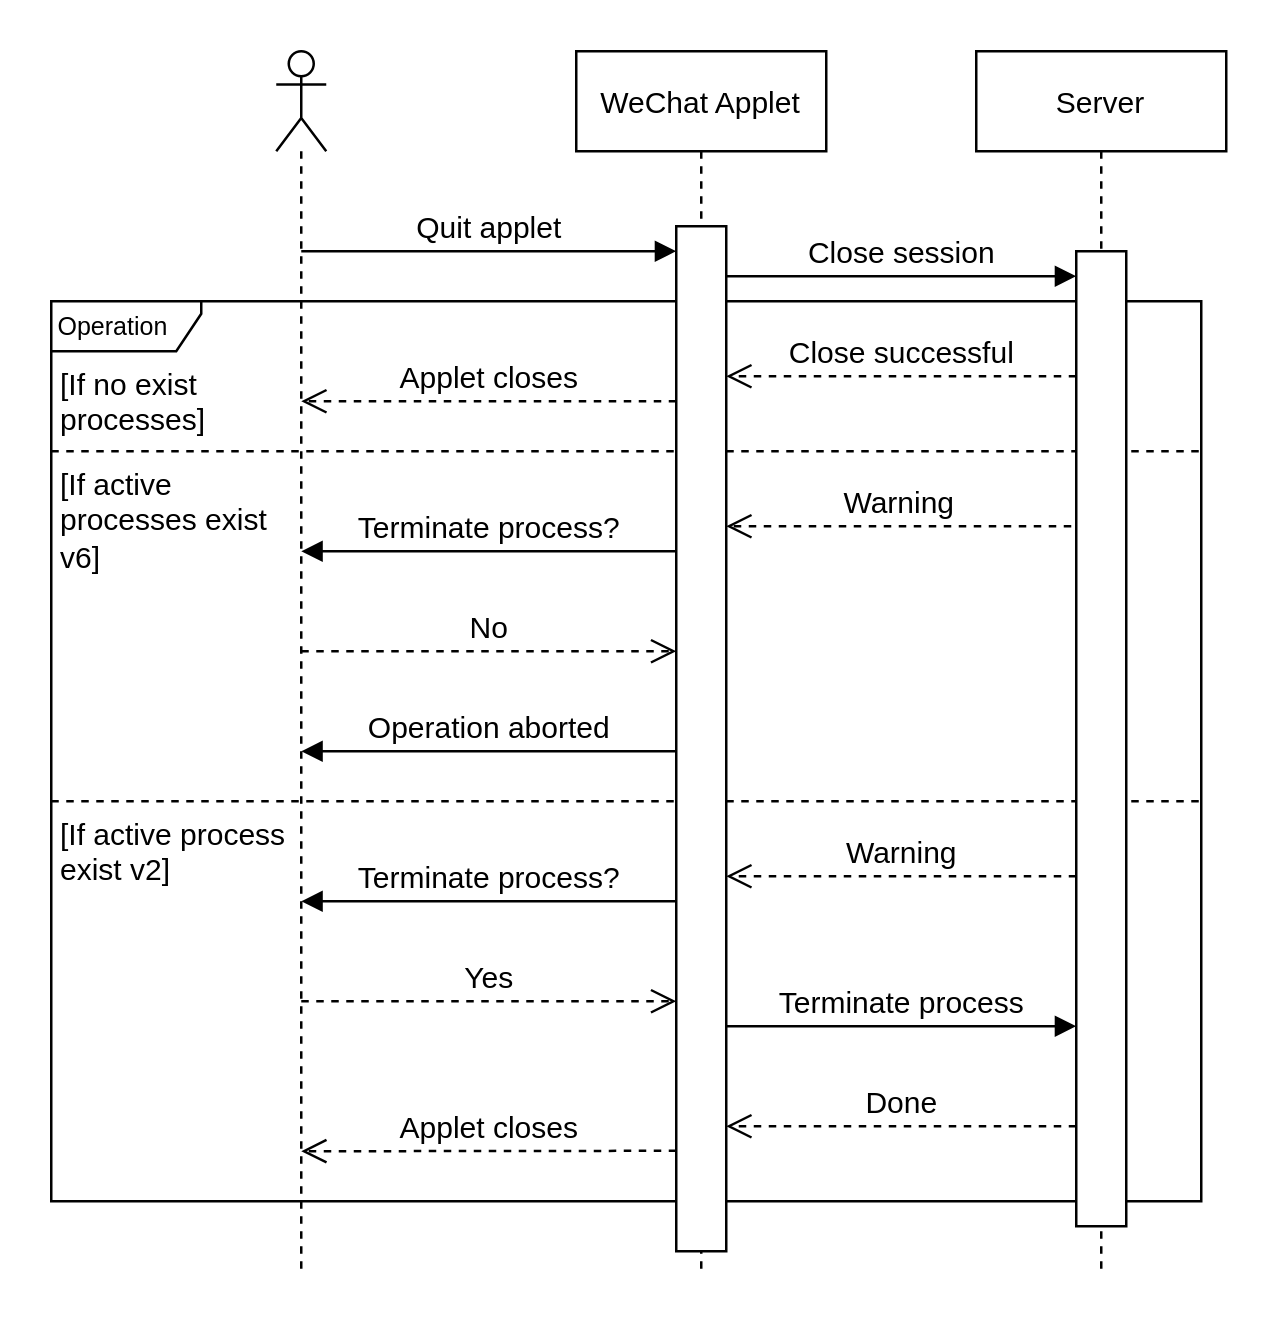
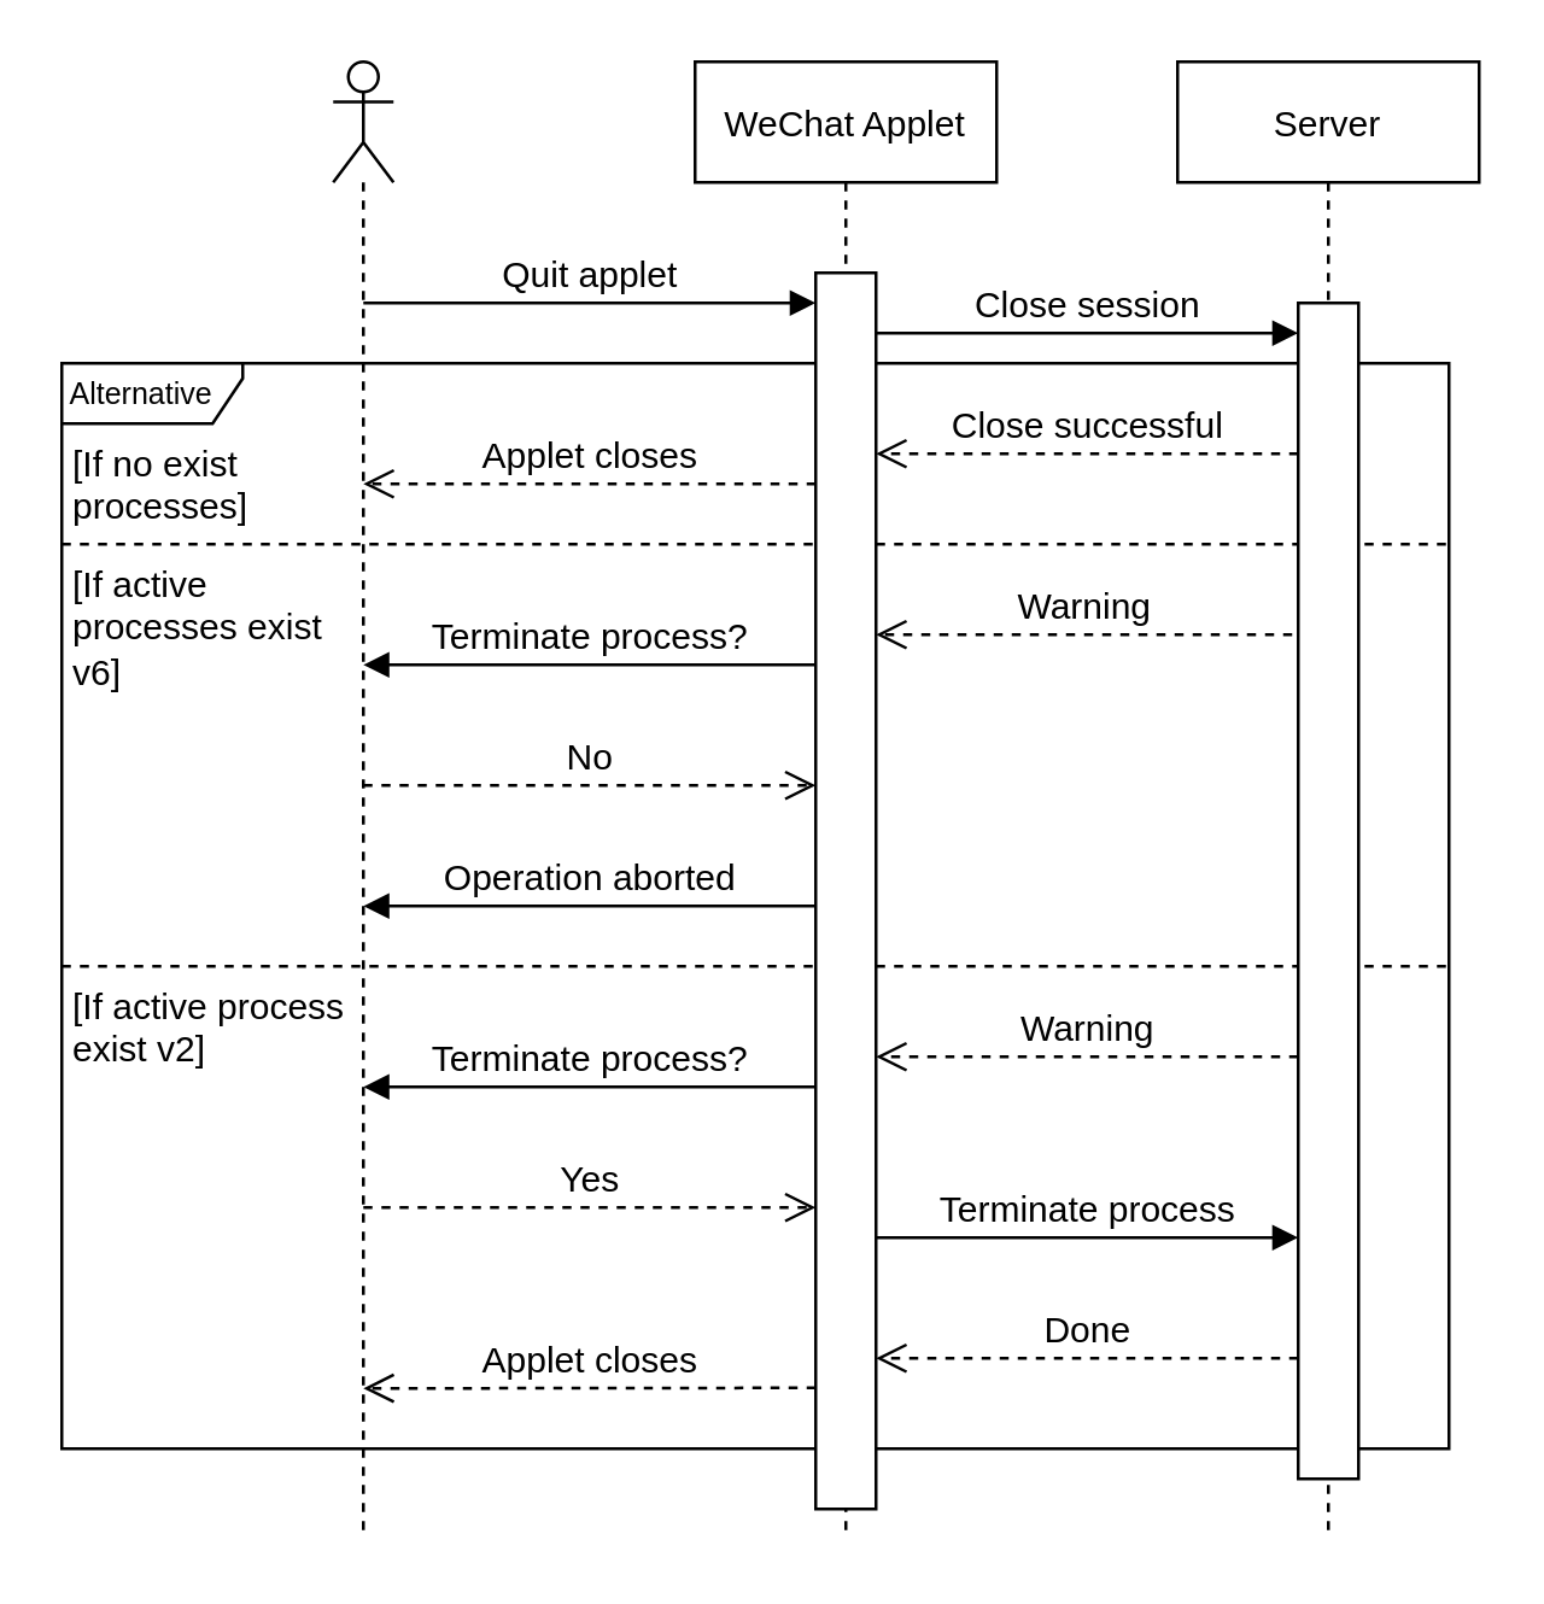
  <mxCell id="0" />
  <mxCell id="1" parent="0" />
  <mxCell id="2" value="" style="endArrow=none;dashed=1;html=1;" parent="1" edge="1"><mxGeometry width="50" height="50" relative="1" as="geometry"><mxPoint x="20" y="320" as="sourcePoint" /><mxPoint x="480" y="320" as="targetPoint" /></mxGeometry></mxCell>
- <mxCell id="3" value="&lt;font style=&quot;font-size: 10px&quot;&gt;Operation&lt;/font&gt;" style="shape=umlFrame;tabWidth=110;tabHeight=30;tabPosition=left;html=1;boundedLbl=1;labelInHeader=1;width=60;height=20;align=left;spacingLeft=1;container=0;" parent="1" vertex="1"><mxGeometry x="20" y="120" width="460" height="360" as="geometry" /></mxCell>
+ <mxCell id="3" value="&lt;font style=&quot;font-size: 10px&quot;&gt;Alternative&lt;/font&gt;" style="shape=umlFrame;tabWidth=110;tabHeight=30;tabPosition=left;html=1;boundedLbl=1;labelInHeader=1;width=60;height=20;align=left;spacingLeft=1;container=0;" parent="1" vertex="1"><mxGeometry x="20" y="120" width="460" height="360" as="geometry" /></mxCell>
  <mxCell id="4" value="" style="endArrow=none;dashed=1;html=1;" parent="1" edge="1"><mxGeometry width="50" height="50" relative="1" as="geometry"><mxPoint x="20" y="180" as="sourcePoint" /><mxPoint x="480" y="180" as="targetPoint" /></mxGeometry></mxCell>
  <mxCell id="5" value="WeChat Applet" style="shape=umlLifeline;perimeter=lifelinePerimeter;container=1;collapsible=0;recursiveResize=0;rounded=0;shadow=0;strokeWidth=1;" parent="1" vertex="1"><mxGeometry x="230" y="20" width="100" height="490" as="geometry" /></mxCell>
  <mxCell id="6" value="" style="shape=umlLifeline;participant=umlActor;perimeter=lifelinePerimeter;whiteSpace=wrap;html=1;container=1;collapsible=0;recursiveResize=0;verticalAlign=top;spacingTop=36;outlineConnect=0;fontSize=12;align=left;" parent="1" vertex="1"><mxGeometry x="110" y="20" width="20" height="490" as="geometry" /></mxCell>
  <mxCell id="7" value="" style="rounded=0;whiteSpace=wrap;html=1;fontSize=12;align=left;" parent="1" vertex="1"><mxGeometry x="270" y="90" width="20" height="410" as="geometry" /></mxCell>
  <mxCell id="8" value="Server" style="shape=umlLifeline;perimeter=lifelinePerimeter;container=1;collapsible=0;recursiveResize=0;rounded=0;shadow=0;strokeWidth=1;" parent="1" vertex="1"><mxGeometry x="390" y="20" width="100" height="490" as="geometry" /></mxCell>
  <mxCell id="9" value="" style="rounded=0;whiteSpace=wrap;html=1;fontSize=12;align=left;" parent="8" vertex="1"><mxGeometry x="40" y="80" width="20" height="390" as="geometry" /></mxCell>
  <mxCell id="10" value="Close session" style="html=1;verticalAlign=bottom;endArrow=block;fontSize=12;" parent="1" edge="1"><mxGeometry width="80" relative="1" as="geometry"><mxPoint x="290" y="110" as="sourcePoint" /><mxPoint x="430" y="110" as="targetPoint" /></mxGeometry></mxCell>
  <mxCell id="11" value="Quit applet" style="html=1;verticalAlign=bottom;endArrow=block;fontSize=12;" parent="1" edge="1"><mxGeometry width="80" relative="1" as="geometry"><mxPoint x="120" y="100" as="sourcePoint" /><mxPoint x="270" y="100" as="targetPoint" /></mxGeometry></mxCell>
  <mxCell id="12" value="Warning" style="html=1;verticalAlign=bottom;endArrow=open;dashed=1;endSize=8;fontSize=12;" parent="1" edge="1"><mxGeometry x="200" y="190" as="geometry"><mxPoint x="428" y="210" as="sourcePoint" /><mxPoint x="290" y="210" as="targetPoint" /></mxGeometry></mxCell>
  <mxCell id="13" value="Warning" style="html=1;verticalAlign=bottom;endArrow=open;dashed=1;endSize=8;fontSize=12;" parent="1" edge="1"><mxGeometry x="200" y="330" as="geometry"><mxPoint x="430" y="350" as="sourcePoint" /><mxPoint x="290" y="350" as="targetPoint" /></mxGeometry></mxCell>
  <mxCell id="14" value="Terminate process" style="html=1;verticalAlign=bottom;endArrow=block;fontSize=12;" parent="1" edge="1"><mxGeometry width="80" relative="1" as="geometry"><mxPoint x="290" y="410" as="sourcePoint" /><mxPoint x="430" y="410" as="targetPoint" /></mxGeometry></mxCell>
  <mxCell id="15" value="Done" style="html=1;verticalAlign=bottom;endArrow=open;dashed=1;endSize=8;fontSize=12;" parent="1" edge="1"><mxGeometry x="200" y="430" as="geometry"><mxPoint x="430" y="450" as="sourcePoint" /><mxPoint x="290" y="450" as="targetPoint" /></mxGeometry></mxCell>
  <mxCell id="16" value="Terminate process?" style="html=1;verticalAlign=bottom;endArrow=block;fontSize=12;" parent="1" edge="1"><mxGeometry width="80" relative="1" as="geometry"><mxPoint x="270" y="220" as="sourcePoint" /><mxPoint x="120" y="220" as="targetPoint" /></mxGeometry></mxCell>
  <mxCell id="17" value="No" style="html=1;verticalAlign=bottom;endArrow=open;dashed=1;endSize=8;fontSize=12;exitX=0.5;exitY=0.4;exitDx=0;exitDy=0;exitPerimeter=0;" parent="1" edge="1"><mxGeometry x="40" y="240" as="geometry"><mxPoint x="120" y="260" as="sourcePoint" /><mxPoint x="270" y="260" as="targetPoint" /></mxGeometry></mxCell>
  <mxCell id="18" value="Operation aborted" style="html=1;verticalAlign=bottom;endArrow=block;fontSize=12;" parent="1" edge="1"><mxGeometry width="80" relative="1" as="geometry"><mxPoint x="270" y="300" as="sourcePoint" /><mxPoint x="120" y="300" as="targetPoint" /></mxGeometry></mxCell>
  <mxCell id="19" value="Terminate process?" style="html=1;verticalAlign=bottom;endArrow=block;fontSize=12;" parent="1" edge="1"><mxGeometry width="80" relative="1" as="geometry"><mxPoint x="270" y="360" as="sourcePoint" /><mxPoint x="120" y="360" as="targetPoint" /></mxGeometry></mxCell>
  <mxCell id="20" value="Yes" style="html=1;verticalAlign=bottom;endArrow=open;dashed=1;endSize=8;fontSize=12;exitX=0.5;exitY=0.4;exitDx=0;exitDy=0;exitPerimeter=0;" parent="1" edge="1"><mxGeometry x="40" y="380" as="geometry"><mxPoint x="120" y="400" as="sourcePoint" /><mxPoint x="270" y="400" as="targetPoint" /></mxGeometry></mxCell>
  <mxCell id="21" value="Applet closes" style="html=1;verticalAlign=bottom;endArrow=open;dashed=1;endSize=8;fontSize=12;exitX=0;exitY=0.902;exitDx=0;exitDy=0;exitPerimeter=0;" parent="1" edge="1" source="7"><mxGeometry x="40" y="440" as="geometry"><mxPoint x="280" y="460" as="sourcePoint" /><mxPoint x="120" y="460" as="targetPoint" /></mxGeometry></mxCell>
  <mxCell id="22" value="[If no exist processes]" style="text;strokeColor=none;fillColor=none;align=left;verticalAlign=top;whiteSpace=wrap;rounded=0;spacingLeft=2;spacingRight=2;" parent="1" vertex="1"><mxGeometry x="20" y="140" width="100" height="20" as="geometry" /></mxCell>
  <mxCell id="23" value="Applet closes" style="html=1;verticalAlign=bottom;endArrow=open;dashed=1;endSize=8;fontSize=12;" parent="1" edge="1"><mxGeometry x="40" y="140" as="geometry"><mxPoint x="270" y="160" as="sourcePoint" /><mxPoint x="120" y="160" as="targetPoint" /></mxGeometry></mxCell>
  <mxCell id="24" value="Close successful" style="html=1;verticalAlign=bottom;endArrow=open;dashed=1;endSize=8;fontSize=12;" parent="1" edge="1"><mxGeometry x="200" y="129.66" as="geometry"><mxPoint x="430" y="150" as="sourcePoint" /><mxPoint x="290" y="150" as="targetPoint" /></mxGeometry></mxCell>
  <mxCell id="25" value="[If active processes exist v6]" style="text;strokeColor=none;fillColor=none;align=left;verticalAlign=top;whiteSpace=wrap;rounded=0;spacingLeft=2;spacingRight=2;" parent="1" vertex="1"><mxGeometry x="20" y="180" width="100" height="20" as="geometry" /></mxCell>
  <mxCell id="26" value="[If active process exist v2]" style="text;strokeColor=none;fillColor=none;align=left;verticalAlign=top;whiteSpace=wrap;rounded=0;spacingLeft=2;spacingRight=2;" parent="1" vertex="1"><mxGeometry x="20" y="320" width="100" height="20" as="geometry" /></mxCell>
